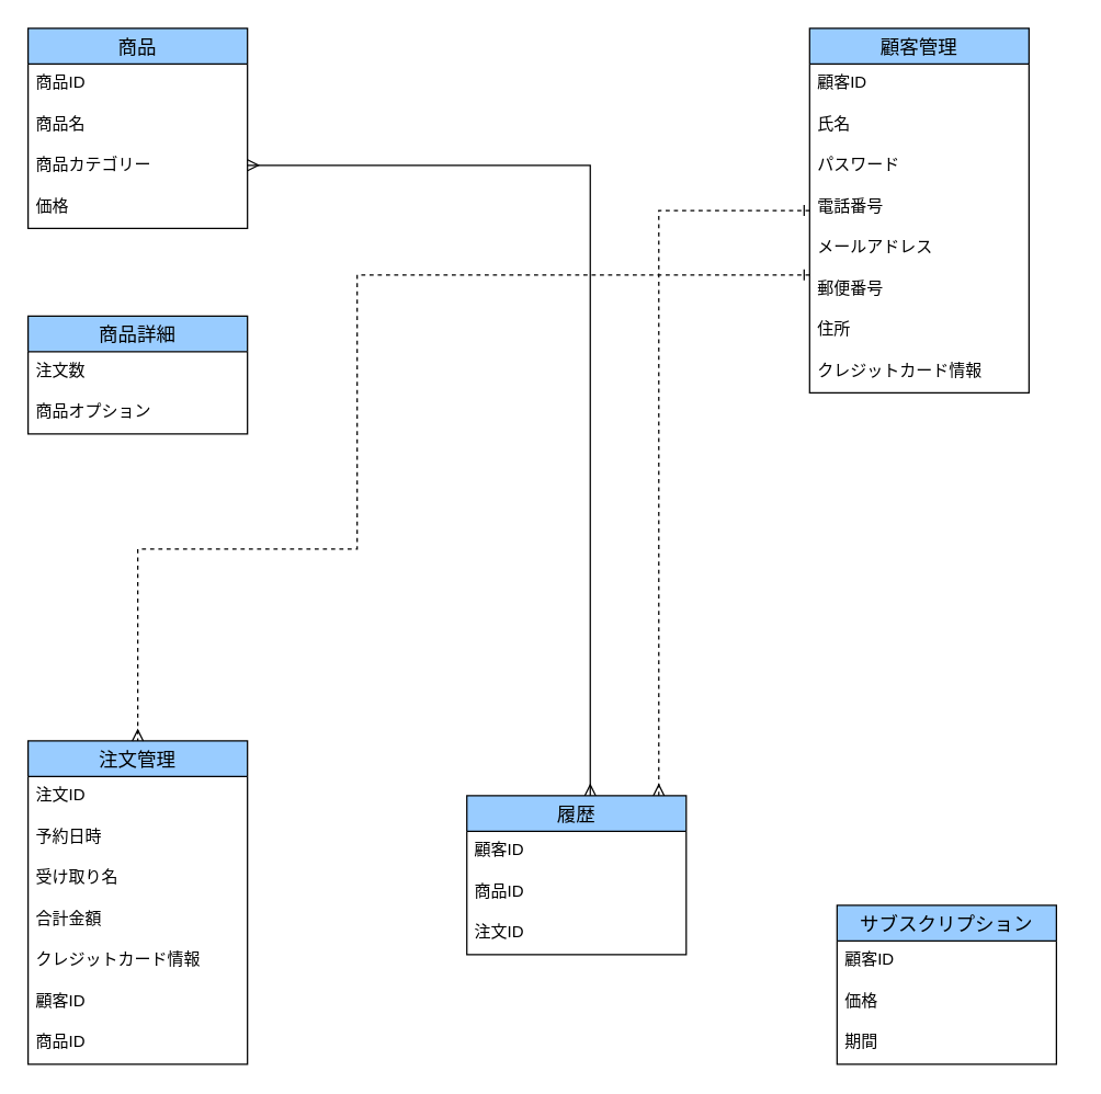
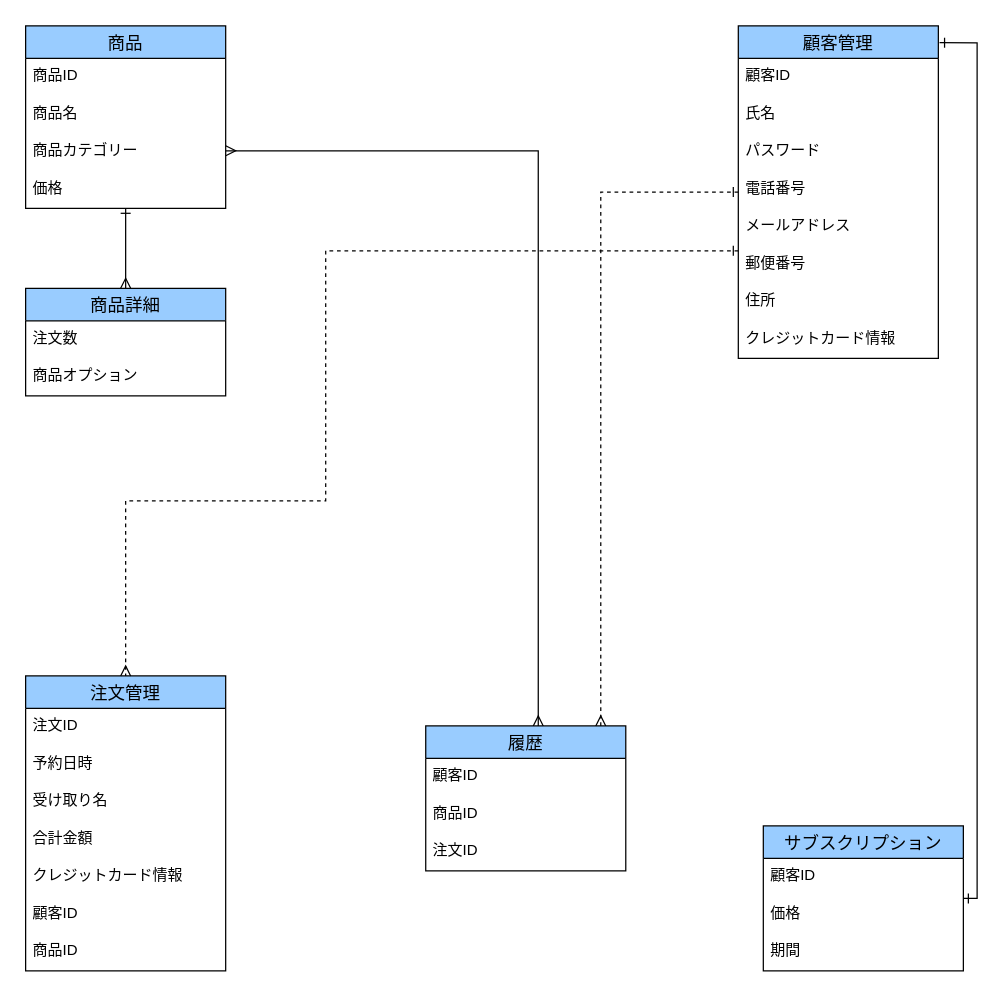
  <mxCell id="0" />
  <mxCell id="1" parent="0" />
+ <mxCell id="2" style="edgeStyle=orthogonalEdgeStyle;rounded=0;orthogonalLoop=1;jettySize=auto;html=1;entryX=0.5;entryY=0;entryDx=0;entryDy=0;startArrow=ERone;startFill=0;endArrow=ERmany;endFill=0;" parent="1" source="4" target="17" edge="1"><mxGeometry relative="1" as="geometry" /></mxCell>
  <mxCell id="3" style="edgeStyle=orthogonalEdgeStyle;rounded=0;orthogonalLoop=1;jettySize=auto;html=1;startArrow=ERmany;startFill=0;endArrow=ERmany;endFill=0;" parent="1" source="4" target="31" edge="1"><mxGeometry relative="1" as="geometry"><Array as="points"><mxPoint x="430" y="120" /></Array></mxGeometry></mxCell>
  <mxCell id="4" value="商品" style="swimlane;fontStyle=0;childLayout=stackLayout;horizontal=1;startSize=26;horizontalStack=0;resizeParent=1;resizeParentMax=0;resizeLast=0;collapsible=1;marginBottom=0;align=center;fontSize=14;gradientColor=none;fillColor=#99CCFF;" parent="1" vertex="1"><mxGeometry x="20" y="20" width="160" height="146" as="geometry" /></mxCell>
  <mxCell id="5" value="商品ID" style="text;strokeColor=none;fillColor=none;spacingLeft=4;spacingRight=4;overflow=hidden;rotatable=0;points=[[0,0.5],[1,0.5]];portConstraint=eastwest;fontSize=12;" parent="4" vertex="1"><mxGeometry y="26" width="160" height="30" as="geometry" /></mxCell>
  <mxCell id="6" value="商品名" style="text;strokeColor=none;fillColor=none;spacingLeft=4;spacingRight=4;overflow=hidden;rotatable=0;points=[[0,0.5],[1,0.5]];portConstraint=eastwest;fontSize=12;" parent="4" vertex="1"><mxGeometry y="56" width="160" height="30" as="geometry" /></mxCell>
  <mxCell id="7" value="商品カテゴリー" style="text;strokeColor=none;fillColor=none;spacingLeft=4;spacingRight=4;overflow=hidden;rotatable=0;points=[[0,0.5],[1,0.5]];portConstraint=eastwest;fontSize=12;" parent="4" vertex="1"><mxGeometry y="86" width="160" height="30" as="geometry" /></mxCell>
  <mxCell id="8" value="価格" style="text;strokeColor=none;fillColor=none;spacingLeft=4;spacingRight=4;overflow=hidden;rotatable=0;points=[[0,0.5],[1,0.5]];portConstraint=eastwest;fontSize=12;" parent="4" vertex="1"><mxGeometry y="116" width="160" height="30" as="geometry" /></mxCell>
  <mxCell id="9" value="注文管理" style="swimlane;fontStyle=0;childLayout=stackLayout;horizontal=1;startSize=26;horizontalStack=0;resizeParent=1;resizeParentMax=0;resizeLast=0;collapsible=1;marginBottom=0;align=center;fontSize=14;gradientColor=none;fillColor=#99CCFF;" parent="1" vertex="1"><mxGeometry x="20" y="540" width="160" height="236" as="geometry" /></mxCell>
  <mxCell id="10" value="注文ID" style="text;strokeColor=none;fillColor=none;spacingLeft=4;spacingRight=4;overflow=hidden;rotatable=0;points=[[0,0.5],[1,0.5]];portConstraint=eastwest;fontSize=12;" parent="9" vertex="1"><mxGeometry y="26" width="160" height="30" as="geometry" /></mxCell>
  <mxCell id="11" value="予約日時" style="text;strokeColor=none;fillColor=none;spacingLeft=4;spacingRight=4;overflow=hidden;rotatable=0;points=[[0,0.5],[1,0.5]];portConstraint=eastwest;fontSize=12;" parent="9" vertex="1"><mxGeometry y="56" width="160" height="30" as="geometry" /></mxCell>
  <mxCell id="12" value="受け取り名" style="text;strokeColor=none;fillColor=none;spacingLeft=4;spacingRight=4;overflow=hidden;rotatable=0;points=[[0,0.5],[1,0.5]];portConstraint=eastwest;fontSize=12;" parent="9" vertex="1"><mxGeometry y="86" width="160" height="30" as="geometry" /></mxCell>
  <mxCell id="13" value="合計金額" style="text;strokeColor=none;fillColor=none;spacingLeft=4;spacingRight=4;overflow=hidden;rotatable=0;points=[[0,0.5],[1,0.5]];portConstraint=eastwest;fontSize=12;" parent="9" vertex="1"><mxGeometry y="116" width="160" height="30" as="geometry" /></mxCell>
  <mxCell id="14" value="クレジットカード情報" style="text;strokeColor=none;fillColor=none;spacingLeft=4;spacingRight=4;overflow=hidden;rotatable=0;points=[[0,0.5],[1,0.5]];portConstraint=eastwest;fontSize=12;" parent="9" vertex="1"><mxGeometry y="146" width="160" height="30" as="geometry" /></mxCell>
  <mxCell id="15" value="顧客ID" style="text;strokeColor=none;fillColor=none;spacingLeft=4;spacingRight=4;overflow=hidden;rotatable=0;points=[[0,0.5],[1,0.5]];portConstraint=eastwest;fontSize=12;" parent="9" vertex="1"><mxGeometry y="176" width="160" height="30" as="geometry" /></mxCell>
  <mxCell id="16" value="商品ID" style="text;strokeColor=none;fillColor=none;spacingLeft=4;spacingRight=4;overflow=hidden;rotatable=0;points=[[0,0.5],[1,0.5]];portConstraint=eastwest;fontSize=12;" parent="9" vertex="1"><mxGeometry y="206" width="160" height="30" as="geometry" /></mxCell>
  <mxCell id="17" value="商品詳細" style="swimlane;fontStyle=0;childLayout=stackLayout;horizontal=1;startSize=26;horizontalStack=0;resizeParent=1;resizeParentMax=0;resizeLast=0;collapsible=1;marginBottom=0;align=center;fontSize=14;gradientColor=none;fillColor=#99CCFF;" parent="1" vertex="1"><mxGeometry x="20" y="230" width="160" height="86" as="geometry" /></mxCell>
  <mxCell id="18" value="注文数" style="text;strokeColor=none;fillColor=none;spacingLeft=4;spacingRight=4;overflow=hidden;rotatable=0;points=[[0,0.5],[1,0.5]];portConstraint=eastwest;fontSize=12;" parent="17" vertex="1"><mxGeometry y="26" width="160" height="30" as="geometry" /></mxCell>
  <mxCell id="19" value="商品オプション" style="text;strokeColor=none;fillColor=none;spacingLeft=4;spacingRight=4;overflow=hidden;rotatable=0;points=[[0,0.5],[1,0.5]];portConstraint=eastwest;fontSize=12;" parent="17" vertex="1"><mxGeometry y="56" width="160" height="30" as="geometry" /></mxCell>
  <mxCell id="20" style="edgeStyle=orthogonalEdgeStyle;rounded=0;orthogonalLoop=1;jettySize=auto;html=1;startArrow=ERone;startFill=0;endArrow=ERmany;endFill=0;dashed=1;" parent="1" source="22" target="31" edge="1"><mxGeometry relative="1" as="geometry"><Array as="points"><mxPoint x="480" y="153" /></Array></mxGeometry></mxCell>
  <mxCell id="21" style="edgeStyle=orthogonalEdgeStyle;rounded=0;orthogonalLoop=1;jettySize=auto;html=1;startArrow=ERone;startFill=0;endArrow=ERmany;endFill=0;dashed=1;" parent="1" source="22" target="9" edge="1"><mxGeometry relative="1" as="geometry"><Array as="points"><mxPoint x="260" y="200" /><mxPoint x="260" y="400" /><mxPoint x="100" y="400" /></Array></mxGeometry></mxCell>
  <mxCell id="22" value="顧客管理" style="swimlane;fontStyle=0;childLayout=stackLayout;horizontal=1;startSize=26;horizontalStack=0;resizeParent=1;resizeParentMax=0;resizeLast=0;collapsible=1;marginBottom=0;align=center;fontSize=14;gradientColor=none;fillColor=#99CCFF;" parent="1" vertex="1"><mxGeometry x="590" y="20" width="160" height="266" as="geometry" /></mxCell>
  <mxCell id="23" value="顧客ID" style="text;strokeColor=none;fillColor=none;spacingLeft=4;spacingRight=4;overflow=hidden;rotatable=0;points=[[0,0.5],[1,0.5]];portConstraint=eastwest;fontSize=12;" parent="22" vertex="1"><mxGeometry y="26" width="160" height="30" as="geometry" /></mxCell>
  <mxCell id="24" value="氏名" style="text;strokeColor=none;fillColor=none;spacingLeft=4;spacingRight=4;overflow=hidden;rotatable=0;points=[[0,0.5],[1,0.5]];portConstraint=eastwest;fontSize=12;" parent="22" vertex="1"><mxGeometry y="56" width="160" height="30" as="geometry" /></mxCell>
  <mxCell id="25" value="パスワード" style="text;strokeColor=none;fillColor=none;spacingLeft=4;spacingRight=4;overflow=hidden;rotatable=0;points=[[0,0.5],[1,0.5]];portConstraint=eastwest;fontSize=12;" parent="22" vertex="1"><mxGeometry y="86" width="160" height="30" as="geometry" /></mxCell>
  <mxCell id="26" value="電話番号" style="text;strokeColor=none;fillColor=none;spacingLeft=4;spacingRight=4;overflow=hidden;rotatable=0;points=[[0,0.5],[1,0.5]];portConstraint=eastwest;fontSize=12;" parent="22" vertex="1"><mxGeometry y="116" width="160" height="30" as="geometry" /></mxCell>
  <mxCell id="27" value="メールアドレス" style="text;strokeColor=none;fillColor=none;spacingLeft=4;spacingRight=4;overflow=hidden;rotatable=0;points=[[0,0.5],[1,0.5]];portConstraint=eastwest;fontSize=12;" parent="22" vertex="1"><mxGeometry y="146" width="160" height="30" as="geometry" /></mxCell>
  <mxCell id="28" value="郵便番号" style="text;strokeColor=none;fillColor=none;spacingLeft=4;spacingRight=4;overflow=hidden;rotatable=0;points=[[0,0.5],[1,0.5]];portConstraint=eastwest;fontSize=12;" parent="22" vertex="1"><mxGeometry y="176" width="160" height="30" as="geometry" /></mxCell>
  <mxCell id="29" value="住所" style="text;strokeColor=none;fillColor=none;spacingLeft=4;spacingRight=4;overflow=hidden;rotatable=0;points=[[0,0.5],[1,0.5]];portConstraint=eastwest;fontSize=12;" parent="22" vertex="1"><mxGeometry y="206" width="160" height="30" as="geometry" /></mxCell>
  <mxCell id="30" value="クレジットカード情報" style="text;strokeColor=none;fillColor=none;spacingLeft=4;spacingRight=4;overflow=hidden;rotatable=0;points=[[0,0.5],[1,0.5]];portConstraint=eastwest;fontSize=12;" parent="22" vertex="1"><mxGeometry y="236" width="160" height="30" as="geometry" /></mxCell>
  <mxCell id="31" value="履歴" style="swimlane;fontStyle=0;childLayout=stackLayout;horizontal=1;startSize=26;horizontalStack=0;resizeParent=1;resizeParentMax=0;resizeLast=0;collapsible=1;marginBottom=0;align=center;fontSize=14;gradientColor=none;fillColor=#99CCFF;" parent="1" vertex="1"><mxGeometry x="340" y="580" width="160" height="116" as="geometry" /></mxCell>
  <mxCell id="32" value="顧客ID" style="text;strokeColor=none;fillColor=none;spacingLeft=4;spacingRight=4;overflow=hidden;rotatable=0;points=[[0,0.5],[1,0.5]];portConstraint=eastwest;fontSize=12;" parent="31" vertex="1"><mxGeometry y="26" width="160" height="30" as="geometry" /></mxCell>
  <mxCell id="33" value="商品ID" style="text;strokeColor=none;fillColor=none;spacingLeft=4;spacingRight=4;overflow=hidden;rotatable=0;points=[[0,0.5],[1,0.5]];portConstraint=eastwest;fontSize=12;" parent="31" vertex="1"><mxGeometry y="56" width="160" height="30" as="geometry" /></mxCell>
  <mxCell id="34" value="注文ID" style="text;strokeColor=none;fillColor=none;spacingLeft=4;spacingRight=4;overflow=hidden;rotatable=0;points=[[0,0.5],[1,0.5]];portConstraint=eastwest;fontSize=12;" parent="31" vertex="1"><mxGeometry y="86" width="160" height="30" as="geometry" /></mxCell>
+ <mxCell id="35" style="edgeStyle=orthogonalEdgeStyle;rounded=0;orthogonalLoop=1;jettySize=auto;html=1;startArrow=ERone;startFill=0;endArrow=ERone;endFill=0;entryX=1.006;entryY=0.051;entryDx=0;entryDy=0;entryPerimeter=0;" parent="1" source="36" target="22" edge="1"><mxGeometry relative="1" as="geometry"><Array as="points"><mxPoint x="781" y="718" /><mxPoint x="781" y="34" /></Array></mxGeometry></mxCell>
  <mxCell id="36" value="サブスクリプション" style="swimlane;fontStyle=0;childLayout=stackLayout;horizontal=1;startSize=26;horizontalStack=0;resizeParent=1;resizeParentMax=0;resizeLast=0;collapsible=1;marginBottom=0;align=center;fontSize=14;gradientColor=none;fillColor=#99CCFF;" parent="1" vertex="1"><mxGeometry x="610" y="660" width="160" height="116" as="geometry" /></mxCell>
  <mxCell id="37" value="顧客ID" style="text;strokeColor=none;fillColor=none;spacingLeft=4;spacingRight=4;overflow=hidden;rotatable=0;points=[[0,0.5],[1,0.5]];portConstraint=eastwest;fontSize=12;" parent="36" vertex="1"><mxGeometry y="26" width="160" height="30" as="geometry" /></mxCell>
  <mxCell id="38" value="価格" style="text;strokeColor=none;fillColor=none;spacingLeft=4;spacingRight=4;overflow=hidden;rotatable=0;points=[[0,0.5],[1,0.5]];portConstraint=eastwest;fontSize=12;" parent="36" vertex="1"><mxGeometry y="56" width="160" height="30" as="geometry" /></mxCell>
  <mxCell id="39" value="期間" style="text;strokeColor=none;fillColor=none;spacingLeft=4;spacingRight=4;overflow=hidden;rotatable=0;points=[[0,0.5],[1,0.5]];portConstraint=eastwest;fontSize=12;" parent="36" vertex="1"><mxGeometry y="86" width="160" height="30" as="geometry" /></mxCell>
